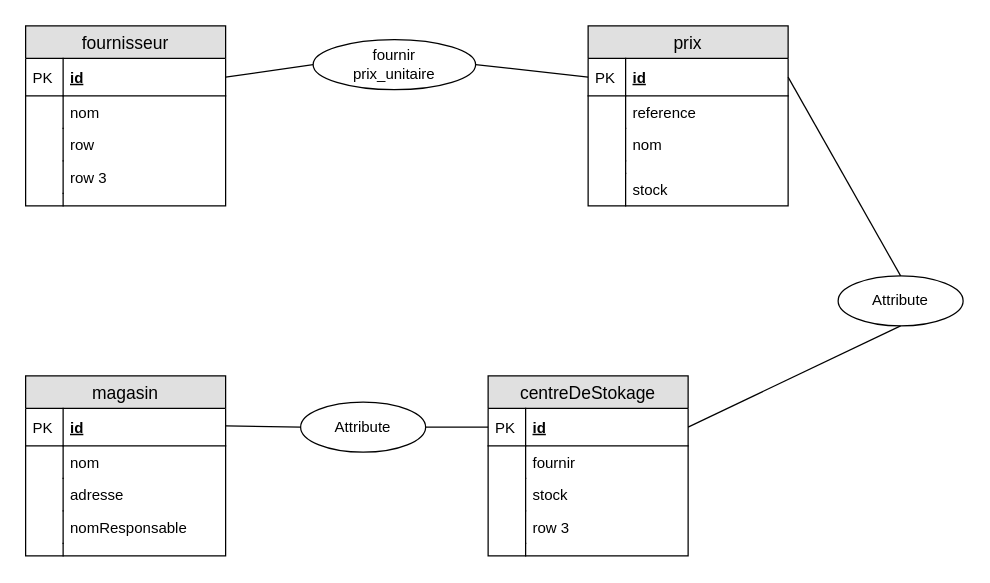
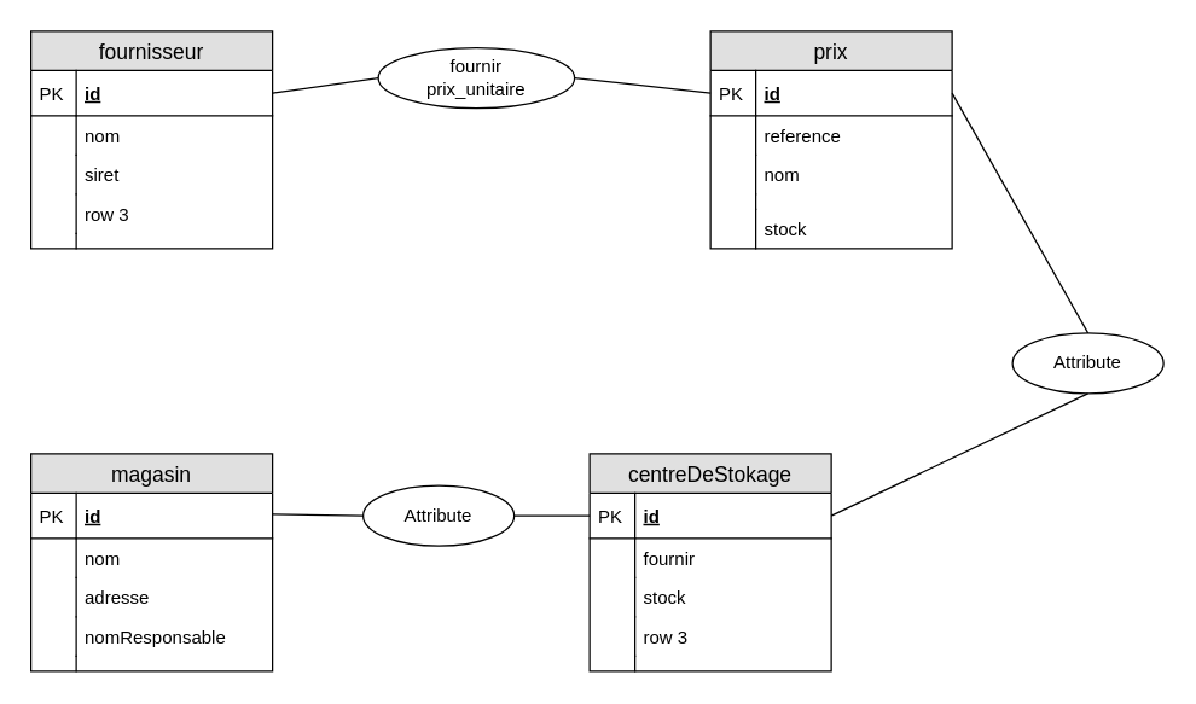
  <mxCell id="0" />
  <mxCell id="1" parent="0" />
  <mxCell id="2" value="prix" style="swimlane;fontStyle=0;childLayout=stackLayout;horizontal=1;startSize=26;fillColor=#e0e0e0;horizontalStack=0;resizeParent=1;resizeParentMax=0;resizeLast=0;collapsible=1;marginBottom=0;swimlaneFillColor=#ffffff;align=center;fontSize=14;" vertex="1" parent="1"><mxGeometry x="470" y="20" width="160" height="144" as="geometry" /></mxCell>
  <mxCell id="3" value="id" style="shape=partialRectangle;top=0;left=0;right=0;bottom=1;align=left;verticalAlign=middle;fillColor=none;spacingLeft=34;spacingRight=4;overflow=hidden;rotatable=0;points=[[0,0.5],[1,0.5]];portConstraint=eastwest;dropTarget=0;fontStyle=5;fontSize=12;" vertex="1" parent="2"><mxGeometry y="26" width="160" height="30" as="geometry" /></mxCell>
  <mxCell id="4" value="PK" style="shape=partialRectangle;top=0;left=0;bottom=0;fillColor=none;align=left;verticalAlign=middle;spacingLeft=4;spacingRight=4;overflow=hidden;rotatable=0;points=[];portConstraint=eastwest;part=1;fontSize=12;" vertex="1" connectable="0" parent="3"><mxGeometry width="30" height="30" as="geometry" /></mxCell>
  <mxCell id="5" value="reference" style="shape=partialRectangle;top=0;left=0;right=0;bottom=0;align=left;verticalAlign=top;fillColor=none;spacingLeft=34;spacingRight=4;overflow=hidden;rotatable=0;points=[[0,0.5],[1,0.5]];portConstraint=eastwest;dropTarget=0;fontSize=12;" vertex="1" parent="2"><mxGeometry y="56" width="160" height="26" as="geometry" /></mxCell>
  <mxCell id="6" value="" style="shape=partialRectangle;top=0;left=0;bottom=0;fillColor=none;align=left;verticalAlign=top;spacingLeft=4;spacingRight=4;overflow=hidden;rotatable=0;points=[];portConstraint=eastwest;part=1;fontSize=12;" vertex="1" connectable="0" parent="5"><mxGeometry width="30" height="26" as="geometry" /></mxCell>
  <mxCell id="7" value="nom" style="shape=partialRectangle;top=0;left=0;right=0;bottom=0;align=left;verticalAlign=top;fillColor=none;spacingLeft=34;spacingRight=4;overflow=hidden;rotatable=0;points=[[0,0.5],[1,0.5]];portConstraint=eastwest;dropTarget=0;fontSize=12;" vertex="1" parent="2"><mxGeometry y="82" width="160" height="26" as="geometry" /></mxCell>
  <mxCell id="8" value="" style="shape=partialRectangle;top=0;left=0;bottom=0;fillColor=none;align=left;verticalAlign=top;spacingLeft=4;spacingRight=4;overflow=hidden;rotatable=0;points=[];portConstraint=eastwest;part=1;fontSize=12;" vertex="1" connectable="0" parent="7"><mxGeometry width="30" height="26" as="geometry" /></mxCell>
  <mxCell id="9" value="" style="shape=partialRectangle;top=0;left=0;right=0;bottom=0;align=left;verticalAlign=top;fillColor=none;spacingLeft=34;spacingRight=4;overflow=hidden;rotatable=0;points=[[0,0.5],[1,0.5]];portConstraint=eastwest;dropTarget=0;fontSize=12;" vertex="1" parent="2"><mxGeometry y="108" width="160" height="10" as="geometry" /></mxCell>
  <mxCell id="10" value="" style="shape=partialRectangle;top=0;left=0;bottom=0;fillColor=none;align=left;verticalAlign=top;spacingLeft=4;spacingRight=4;overflow=hidden;rotatable=0;points=[];portConstraint=eastwest;part=1;fontSize=12;" vertex="1" connectable="0" parent="9"><mxGeometry width="30" height="10" as="geometry" /></mxCell>
  <mxCell id="11" value="stock" style="shape=partialRectangle;top=0;left=0;right=0;bottom=0;align=left;verticalAlign=top;fillColor=none;spacingLeft=34;spacingRight=4;overflow=hidden;rotatable=0;points=[[0,0.5],[1,0.5]];portConstraint=eastwest;dropTarget=0;fontSize=12;" vertex="1" parent="2"><mxGeometry y="118" width="160" height="26" as="geometry" /></mxCell>
  <mxCell id="12" value="" style="shape=partialRectangle;top=0;left=0;bottom=0;fillColor=none;align=left;verticalAlign=top;spacingLeft=4;spacingRight=4;overflow=hidden;rotatable=0;points=[];portConstraint=eastwest;part=1;fontSize=12;" vertex="1" connectable="0" parent="11"><mxGeometry width="30" height="26" as="geometry" /></mxCell>
  <mxCell id="13" value="fournisseur" style="swimlane;fontStyle=0;childLayout=stackLayout;horizontal=1;startSize=26;fillColor=#e0e0e0;horizontalStack=0;resizeParent=1;resizeParentMax=0;resizeLast=0;collapsible=1;marginBottom=0;swimlaneFillColor=#ffffff;align=center;fontSize=14;" vertex="1" parent="1"><mxGeometry x="20" y="20" width="160" height="144" as="geometry" /></mxCell>
  <mxCell id="14" value="id" style="shape=partialRectangle;top=0;left=0;right=0;bottom=1;align=left;verticalAlign=middle;fillColor=none;spacingLeft=34;spacingRight=4;overflow=hidden;rotatable=0;points=[[0,0.5],[1,0.5]];portConstraint=eastwest;dropTarget=0;fontStyle=5;fontSize=12;" vertex="1" parent="13"><mxGeometry y="26" width="160" height="30" as="geometry" /></mxCell>
  <mxCell id="15" value="PK" style="shape=partialRectangle;top=0;left=0;bottom=0;fillColor=none;align=left;verticalAlign=middle;spacingLeft=4;spacingRight=4;overflow=hidden;rotatable=0;points=[];portConstraint=eastwest;part=1;fontSize=12;" vertex="1" connectable="0" parent="14"><mxGeometry width="30" height="30" as="geometry" /></mxCell>
  <mxCell id="16" value="nom" style="shape=partialRectangle;top=0;left=0;right=0;bottom=0;align=left;verticalAlign=top;fillColor=none;spacingLeft=34;spacingRight=4;overflow=hidden;rotatable=0;points=[[0,0.5],[1,0.5]];portConstraint=eastwest;dropTarget=0;fontSize=12;" vertex="1" parent="13"><mxGeometry y="56" width="160" height="26" as="geometry" /></mxCell>
  <mxCell id="17" value="" style="shape=partialRectangle;top=0;left=0;bottom=0;fillColor=none;align=left;verticalAlign=top;spacingLeft=4;spacingRight=4;overflow=hidden;rotatable=0;points=[];portConstraint=eastwest;part=1;fontSize=12;" vertex="1" connectable="0" parent="16"><mxGeometry width="30" height="26" as="geometry" /></mxCell>
- <mxCell id="18" value="row" style="shape=partialRectangle;top=0;left=0;right=0;bottom=0;align=left;verticalAlign=top;fillColor=none;spacingLeft=34;spacingRight=4;overflow=hidden;rotatable=0;points=[[0,0.5],[1,0.5]];portConstraint=eastwest;dropTarget=0;fontSize=12;" vertex="1" parent="13"><mxGeometry y="82" width="160" height="26" as="geometry" /></mxCell>
+ <mxCell id="18" value="siret" style="shape=partialRectangle;top=0;left=0;right=0;bottom=0;align=left;verticalAlign=top;fillColor=none;spacingLeft=34;spacingRight=4;overflow=hidden;rotatable=0;points=[[0,0.5],[1,0.5]];portConstraint=eastwest;dropTarget=0;fontSize=12;" vertex="1" parent="13"><mxGeometry y="82" width="160" height="26" as="geometry" /></mxCell>
  <mxCell id="19" value="" style="shape=partialRectangle;top=0;left=0;bottom=0;fillColor=none;align=left;verticalAlign=top;spacingLeft=4;spacingRight=4;overflow=hidden;rotatable=0;points=[];portConstraint=eastwest;part=1;fontSize=12;" vertex="1" connectable="0" parent="18"><mxGeometry width="30" height="26" as="geometry" /></mxCell>
  <mxCell id="20" value="row 3" style="shape=partialRectangle;top=0;left=0;right=0;bottom=0;align=left;verticalAlign=top;fillColor=none;spacingLeft=34;spacingRight=4;overflow=hidden;rotatable=0;points=[[0,0.5],[1,0.5]];portConstraint=eastwest;dropTarget=0;fontSize=12;" vertex="1" parent="13"><mxGeometry y="108" width="160" height="26" as="geometry" /></mxCell>
  <mxCell id="21" value="" style="shape=partialRectangle;top=0;left=0;bottom=0;fillColor=none;align=left;verticalAlign=top;spacingLeft=4;spacingRight=4;overflow=hidden;rotatable=0;points=[];portConstraint=eastwest;part=1;fontSize=12;" vertex="1" connectable="0" parent="20"><mxGeometry width="30" height="26" as="geometry" /></mxCell>
  <mxCell id="22" value="" style="shape=partialRectangle;top=0;left=0;right=0;bottom=0;align=left;verticalAlign=top;fillColor=none;spacingLeft=34;spacingRight=4;overflow=hidden;rotatable=0;points=[[0,0.5],[1,0.5]];portConstraint=eastwest;dropTarget=0;fontSize=12;" vertex="1" parent="13"><mxGeometry y="134" width="160" height="10" as="geometry" /></mxCell>
  <mxCell id="23" value="" style="shape=partialRectangle;top=0;left=0;bottom=0;fillColor=none;align=left;verticalAlign=top;spacingLeft=4;spacingRight=4;overflow=hidden;rotatable=0;points=[];portConstraint=eastwest;part=1;fontSize=12;" vertex="1" connectable="0" parent="22"><mxGeometry width="30" height="10" as="geometry" /></mxCell>
  <mxCell id="24" value="magasin" style="swimlane;fontStyle=0;childLayout=stackLayout;horizontal=1;startSize=26;fillColor=#e0e0e0;horizontalStack=0;resizeParent=1;resizeParentMax=0;resizeLast=0;collapsible=1;marginBottom=0;swimlaneFillColor=#ffffff;align=center;fontSize=14;" vertex="1" parent="1"><mxGeometry x="20" y="300" width="160" height="144" as="geometry" /></mxCell>
  <mxCell id="25" value="id" style="shape=partialRectangle;top=0;left=0;right=0;bottom=1;align=left;verticalAlign=middle;fillColor=none;spacingLeft=34;spacingRight=4;overflow=hidden;rotatable=0;points=[[0,0.5],[1,0.5]];portConstraint=eastwest;dropTarget=0;fontStyle=5;fontSize=12;" vertex="1" parent="24"><mxGeometry y="26" width="160" height="30" as="geometry" /></mxCell>
  <mxCell id="26" value="PK" style="shape=partialRectangle;top=0;left=0;bottom=0;fillColor=none;align=left;verticalAlign=middle;spacingLeft=4;spacingRight=4;overflow=hidden;rotatable=0;points=[];portConstraint=eastwest;part=1;fontSize=12;" vertex="1" connectable="0" parent="25"><mxGeometry width="30" height="30" as="geometry" /></mxCell>
  <mxCell id="27" value="nom" style="shape=partialRectangle;top=0;left=0;right=0;bottom=0;align=left;verticalAlign=top;fillColor=none;spacingLeft=34;spacingRight=4;overflow=hidden;rotatable=0;points=[[0,0.5],[1,0.5]];portConstraint=eastwest;dropTarget=0;fontSize=12;" vertex="1" parent="24"><mxGeometry y="56" width="160" height="26" as="geometry" /></mxCell>
  <mxCell id="28" value="" style="shape=partialRectangle;top=0;left=0;bottom=0;fillColor=none;align=left;verticalAlign=top;spacingLeft=4;spacingRight=4;overflow=hidden;rotatable=0;points=[];portConstraint=eastwest;part=1;fontSize=12;" vertex="1" connectable="0" parent="27"><mxGeometry width="30" height="26" as="geometry" /></mxCell>
  <mxCell id="29" value="adresse" style="shape=partialRectangle;top=0;left=0;right=0;bottom=0;align=left;verticalAlign=top;fillColor=none;spacingLeft=34;spacingRight=4;overflow=hidden;rotatable=0;points=[[0,0.5],[1,0.5]];portConstraint=eastwest;dropTarget=0;fontSize=12;" vertex="1" parent="24"><mxGeometry y="82" width="160" height="26" as="geometry" /></mxCell>
  <mxCell id="30" value="" style="shape=partialRectangle;top=0;left=0;bottom=0;fillColor=none;align=left;verticalAlign=top;spacingLeft=4;spacingRight=4;overflow=hidden;rotatable=0;points=[];portConstraint=eastwest;part=1;fontSize=12;" vertex="1" connectable="0" parent="29"><mxGeometry width="30" height="26" as="geometry" /></mxCell>
  <mxCell id="31" value="nomResponsable" style="shape=partialRectangle;top=0;left=0;right=0;bottom=0;align=left;verticalAlign=top;fillColor=none;spacingLeft=34;spacingRight=4;overflow=hidden;rotatable=0;points=[[0,0.5],[1,0.5]];portConstraint=eastwest;dropTarget=0;fontSize=12;" vertex="1" parent="24"><mxGeometry y="108" width="160" height="26" as="geometry" /></mxCell>
  <mxCell id="32" value="" style="shape=partialRectangle;top=0;left=0;bottom=0;fillColor=none;align=left;verticalAlign=top;spacingLeft=4;spacingRight=4;overflow=hidden;rotatable=0;points=[];portConstraint=eastwest;part=1;fontSize=12;" vertex="1" connectable="0" parent="31"><mxGeometry width="30" height="26" as="geometry" /></mxCell>
  <mxCell id="33" value="" style="shape=partialRectangle;top=0;left=0;right=0;bottom=0;align=left;verticalAlign=top;fillColor=none;spacingLeft=34;spacingRight=4;overflow=hidden;rotatable=0;points=[[0,0.5],[1,0.5]];portConstraint=eastwest;dropTarget=0;fontSize=12;" vertex="1" parent="24"><mxGeometry y="134" width="160" height="10" as="geometry" /></mxCell>
  <mxCell id="34" value="" style="shape=partialRectangle;top=0;left=0;bottom=0;fillColor=none;align=left;verticalAlign=top;spacingLeft=4;spacingRight=4;overflow=hidden;rotatable=0;points=[];portConstraint=eastwest;part=1;fontSize=12;" vertex="1" connectable="0" parent="33"><mxGeometry width="30" height="10" as="geometry" /></mxCell>
  <mxCell id="35" value="centreDeStokage" style="swimlane;fontStyle=0;childLayout=stackLayout;horizontal=1;startSize=26;fillColor=#e0e0e0;horizontalStack=0;resizeParent=1;resizeParentMax=0;resizeLast=0;collapsible=1;marginBottom=0;swimlaneFillColor=#ffffff;align=center;fontSize=14;" vertex="1" parent="1"><mxGeometry x="390" y="300" width="160" height="144" as="geometry" /></mxCell>
  <mxCell id="36" value="id" style="shape=partialRectangle;top=0;left=0;right=0;bottom=1;align=left;verticalAlign=middle;fillColor=none;spacingLeft=34;spacingRight=4;overflow=hidden;rotatable=0;points=[[0,0.5],[1,0.5]];portConstraint=eastwest;dropTarget=0;fontStyle=5;fontSize=12;" vertex="1" parent="35"><mxGeometry y="26" width="160" height="30" as="geometry" /></mxCell>
  <mxCell id="37" value="PK" style="shape=partialRectangle;top=0;left=0;bottom=0;fillColor=none;align=left;verticalAlign=middle;spacingLeft=4;spacingRight=4;overflow=hidden;rotatable=0;points=[];portConstraint=eastwest;part=1;fontSize=12;" vertex="1" connectable="0" parent="36"><mxGeometry width="30" height="30" as="geometry" /></mxCell>
  <mxCell id="38" value="fournir" style="shape=partialRectangle;top=0;left=0;right=0;bottom=0;align=left;verticalAlign=top;fillColor=none;spacingLeft=34;spacingRight=4;overflow=hidden;rotatable=0;points=[[0,0.5],[1,0.5]];portConstraint=eastwest;dropTarget=0;fontSize=12;" vertex="1" parent="35"><mxGeometry y="56" width="160" height="26" as="geometry" /></mxCell>
  <mxCell id="39" value="" style="shape=partialRectangle;top=0;left=0;bottom=0;fillColor=none;align=left;verticalAlign=top;spacingLeft=4;spacingRight=4;overflow=hidden;rotatable=0;points=[];portConstraint=eastwest;part=1;fontSize=12;" vertex="1" connectable="0" parent="38"><mxGeometry width="30" height="26" as="geometry" /></mxCell>
  <mxCell id="40" value="stock" style="shape=partialRectangle;top=0;left=0;right=0;bottom=0;align=left;verticalAlign=top;fillColor=none;spacingLeft=34;spacingRight=4;overflow=hidden;rotatable=0;points=[[0,0.5],[1,0.5]];portConstraint=eastwest;dropTarget=0;fontSize=12;" vertex="1" parent="35"><mxGeometry y="82" width="160" height="26" as="geometry" /></mxCell>
  <mxCell id="41" value="" style="shape=partialRectangle;top=0;left=0;bottom=0;fillColor=none;align=left;verticalAlign=top;spacingLeft=4;spacingRight=4;overflow=hidden;rotatable=0;points=[];portConstraint=eastwest;part=1;fontSize=12;" vertex="1" connectable="0" parent="40"><mxGeometry width="30" height="26" as="geometry" /></mxCell>
  <mxCell id="42" value="row 3" style="shape=partialRectangle;top=0;left=0;right=0;bottom=0;align=left;verticalAlign=top;fillColor=none;spacingLeft=34;spacingRight=4;overflow=hidden;rotatable=0;points=[[0,0.5],[1,0.5]];portConstraint=eastwest;dropTarget=0;fontSize=12;" vertex="1" parent="35"><mxGeometry y="108" width="160" height="26" as="geometry" /></mxCell>
  <mxCell id="43" value="" style="shape=partialRectangle;top=0;left=0;bottom=0;fillColor=none;align=left;verticalAlign=top;spacingLeft=4;spacingRight=4;overflow=hidden;rotatable=0;points=[];portConstraint=eastwest;part=1;fontSize=12;" vertex="1" connectable="0" parent="42"><mxGeometry width="30" height="26" as="geometry" /></mxCell>
  <mxCell id="44" value="" style="shape=partialRectangle;top=0;left=0;right=0;bottom=0;align=left;verticalAlign=top;fillColor=none;spacingLeft=34;spacingRight=4;overflow=hidden;rotatable=0;points=[[0,0.5],[1,0.5]];portConstraint=eastwest;dropTarget=0;fontSize=12;" vertex="1" parent="35"><mxGeometry y="134" width="160" height="10" as="geometry" /></mxCell>
  <mxCell id="45" value="" style="shape=partialRectangle;top=0;left=0;bottom=0;fillColor=none;align=left;verticalAlign=top;spacingLeft=4;spacingRight=4;overflow=hidden;rotatable=0;points=[];portConstraint=eastwest;part=1;fontSize=12;" vertex="1" connectable="0" parent="44"><mxGeometry width="30" height="10" as="geometry" /></mxCell>
  <mxCell id="46" value="fournir&lt;br&gt;prix_unitaire" style="ellipse;whiteSpace=wrap;html=1;align=center;" vertex="1" parent="1"><mxGeometry x="250" y="31" width="130" height="40" as="geometry" /></mxCell>
  <mxCell id="47" value="Attribute" style="ellipse;whiteSpace=wrap;html=1;align=center;" vertex="1" parent="1"><mxGeometry x="670" y="220" width="100" height="40" as="geometry" /></mxCell>
  <mxCell id="48" value="Attribute" style="ellipse;whiteSpace=wrap;html=1;align=center;" vertex="1" parent="1"><mxGeometry x="240" y="321" width="100" height="40" as="geometry" /></mxCell>
  <mxCell id="49" value="" style="endArrow=none;html=1;rounded=0;exitX=1;exitY=0.5;exitDx=0;exitDy=0;entryX=0;entryY=0.5;entryDx=0;entryDy=0;" edge="1" parent="1" source="14" target="46"><mxGeometry relative="1" as="geometry"><mxPoint x="20" y="470" as="sourcePoint" /><mxPoint x="180" y="470" as="targetPoint" /></mxGeometry></mxCell>
  <mxCell id="50" value="" style="endArrow=none;html=1;rounded=0;entryX=0;entryY=0.5;entryDx=0;entryDy=0;exitX=1;exitY=0.5;exitDx=0;exitDy=0;" edge="1" parent="1" source="46" target="3"><mxGeometry relative="1" as="geometry"><mxPoint x="313" y="80" as="sourcePoint" /><mxPoint x="473" y="80" as="targetPoint" /></mxGeometry></mxCell>
  <mxCell id="51" value="" style="endArrow=none;html=1;rounded=0;entryX=0;entryY=0.5;entryDx=0;entryDy=0;" edge="1" parent="1" target="48"><mxGeometry relative="1" as="geometry"><mxPoint x="180" y="340" as="sourcePoint" /><mxPoint x="340" y="342" as="targetPoint" /></mxGeometry></mxCell>
  <mxCell id="52" value="" style="endArrow=none;html=1;rounded=0;entryX=0;entryY=0.5;entryDx=0;entryDy=0;exitX=1;exitY=0.5;exitDx=0;exitDy=0;" edge="1" parent="1" source="48" target="36"><mxGeometry relative="1" as="geometry"><mxPoint x="340" y="360" as="sourcePoint" /><mxPoint x="460" y="360" as="targetPoint" /></mxGeometry></mxCell>
  <mxCell id="53" value="" style="endArrow=none;html=1;rounded=0;entryX=0.5;entryY=1;entryDx=0;entryDy=0;exitX=1;exitY=0.5;exitDx=0;exitDy=0;" edge="1" parent="1" source="36" target="47"><mxGeometry relative="1" as="geometry"><mxPoint x="20" y="470" as="sourcePoint" /><mxPoint x="180" y="470" as="targetPoint" /></mxGeometry></mxCell>
  <mxCell id="54" value="" style="endArrow=none;html=1;rounded=0;entryX=0.5;entryY=0;entryDx=0;entryDy=0;exitX=1;exitY=0.5;exitDx=0;exitDy=0;" edge="1" parent="1" source="3" target="47"><mxGeometry relative="1" as="geometry"><mxPoint x="20" y="470" as="sourcePoint" /><mxPoint x="180" y="470" as="targetPoint" /></mxGeometry></mxCell>
